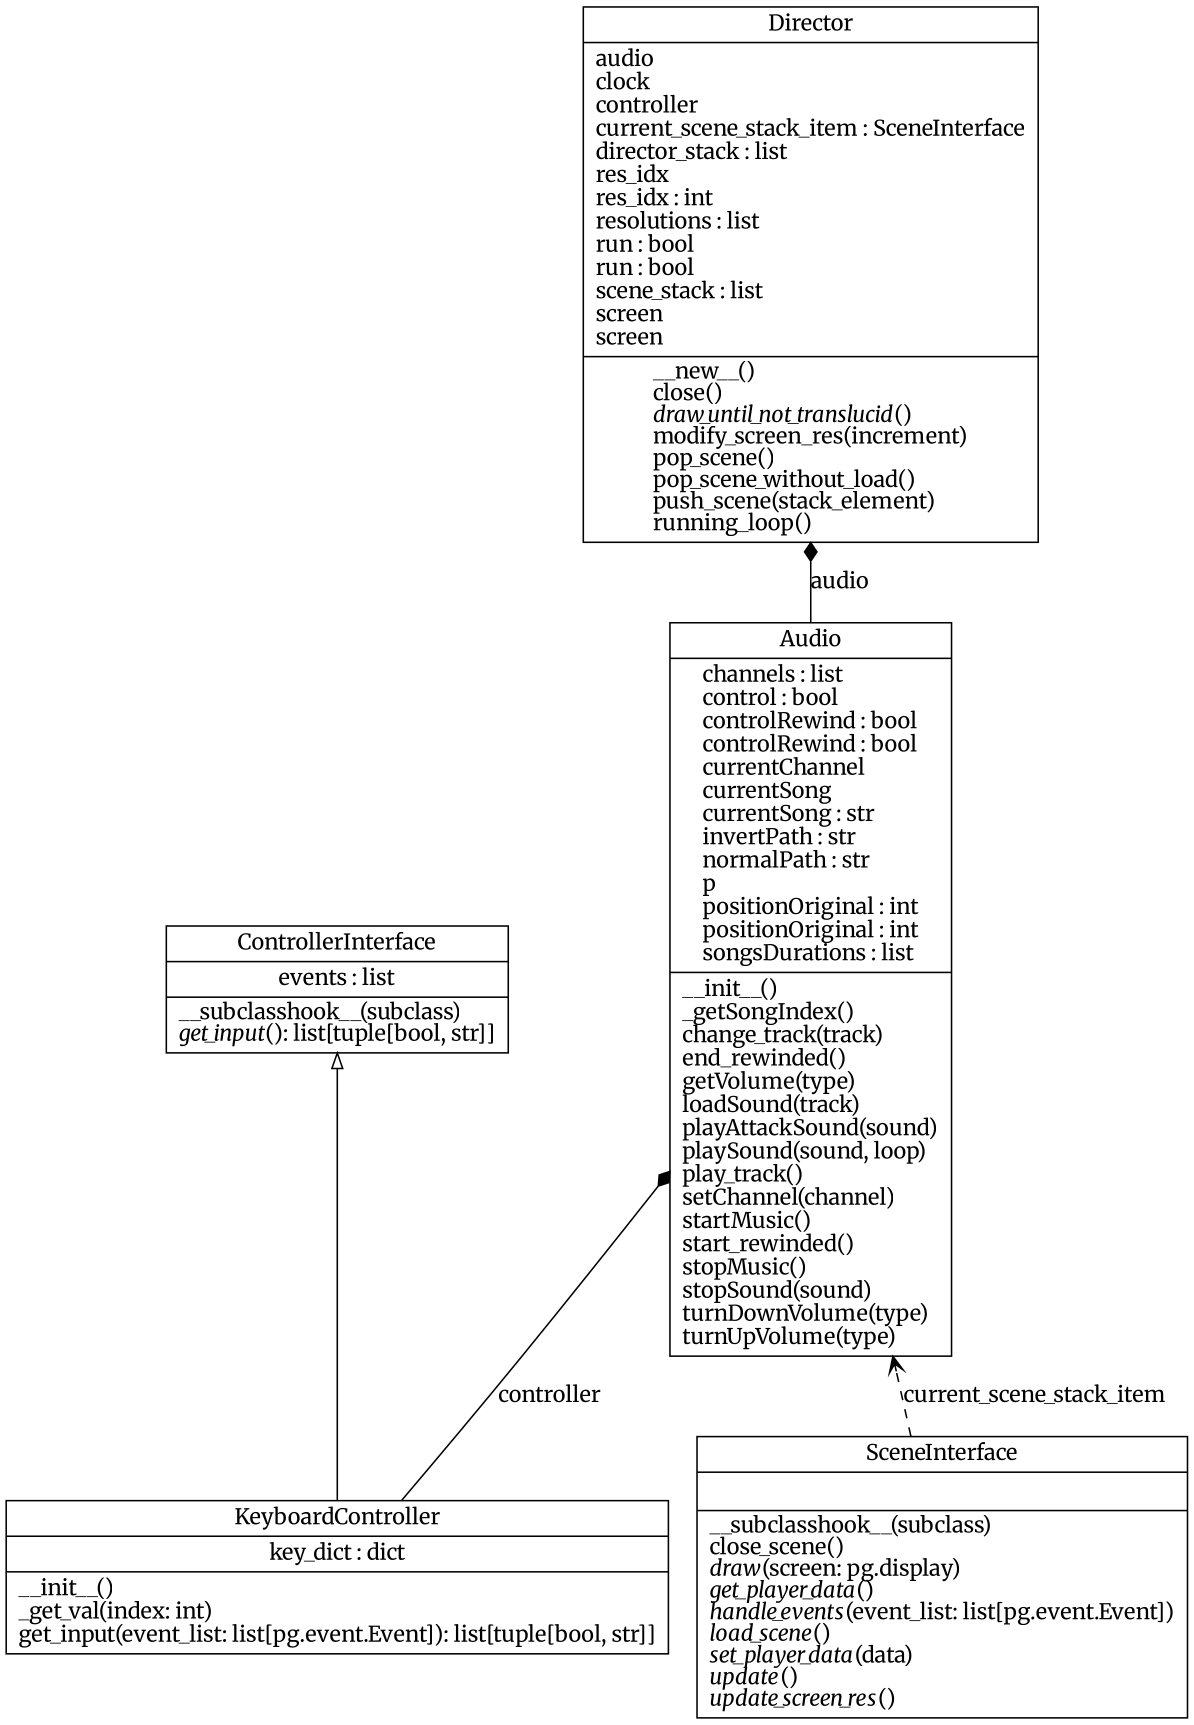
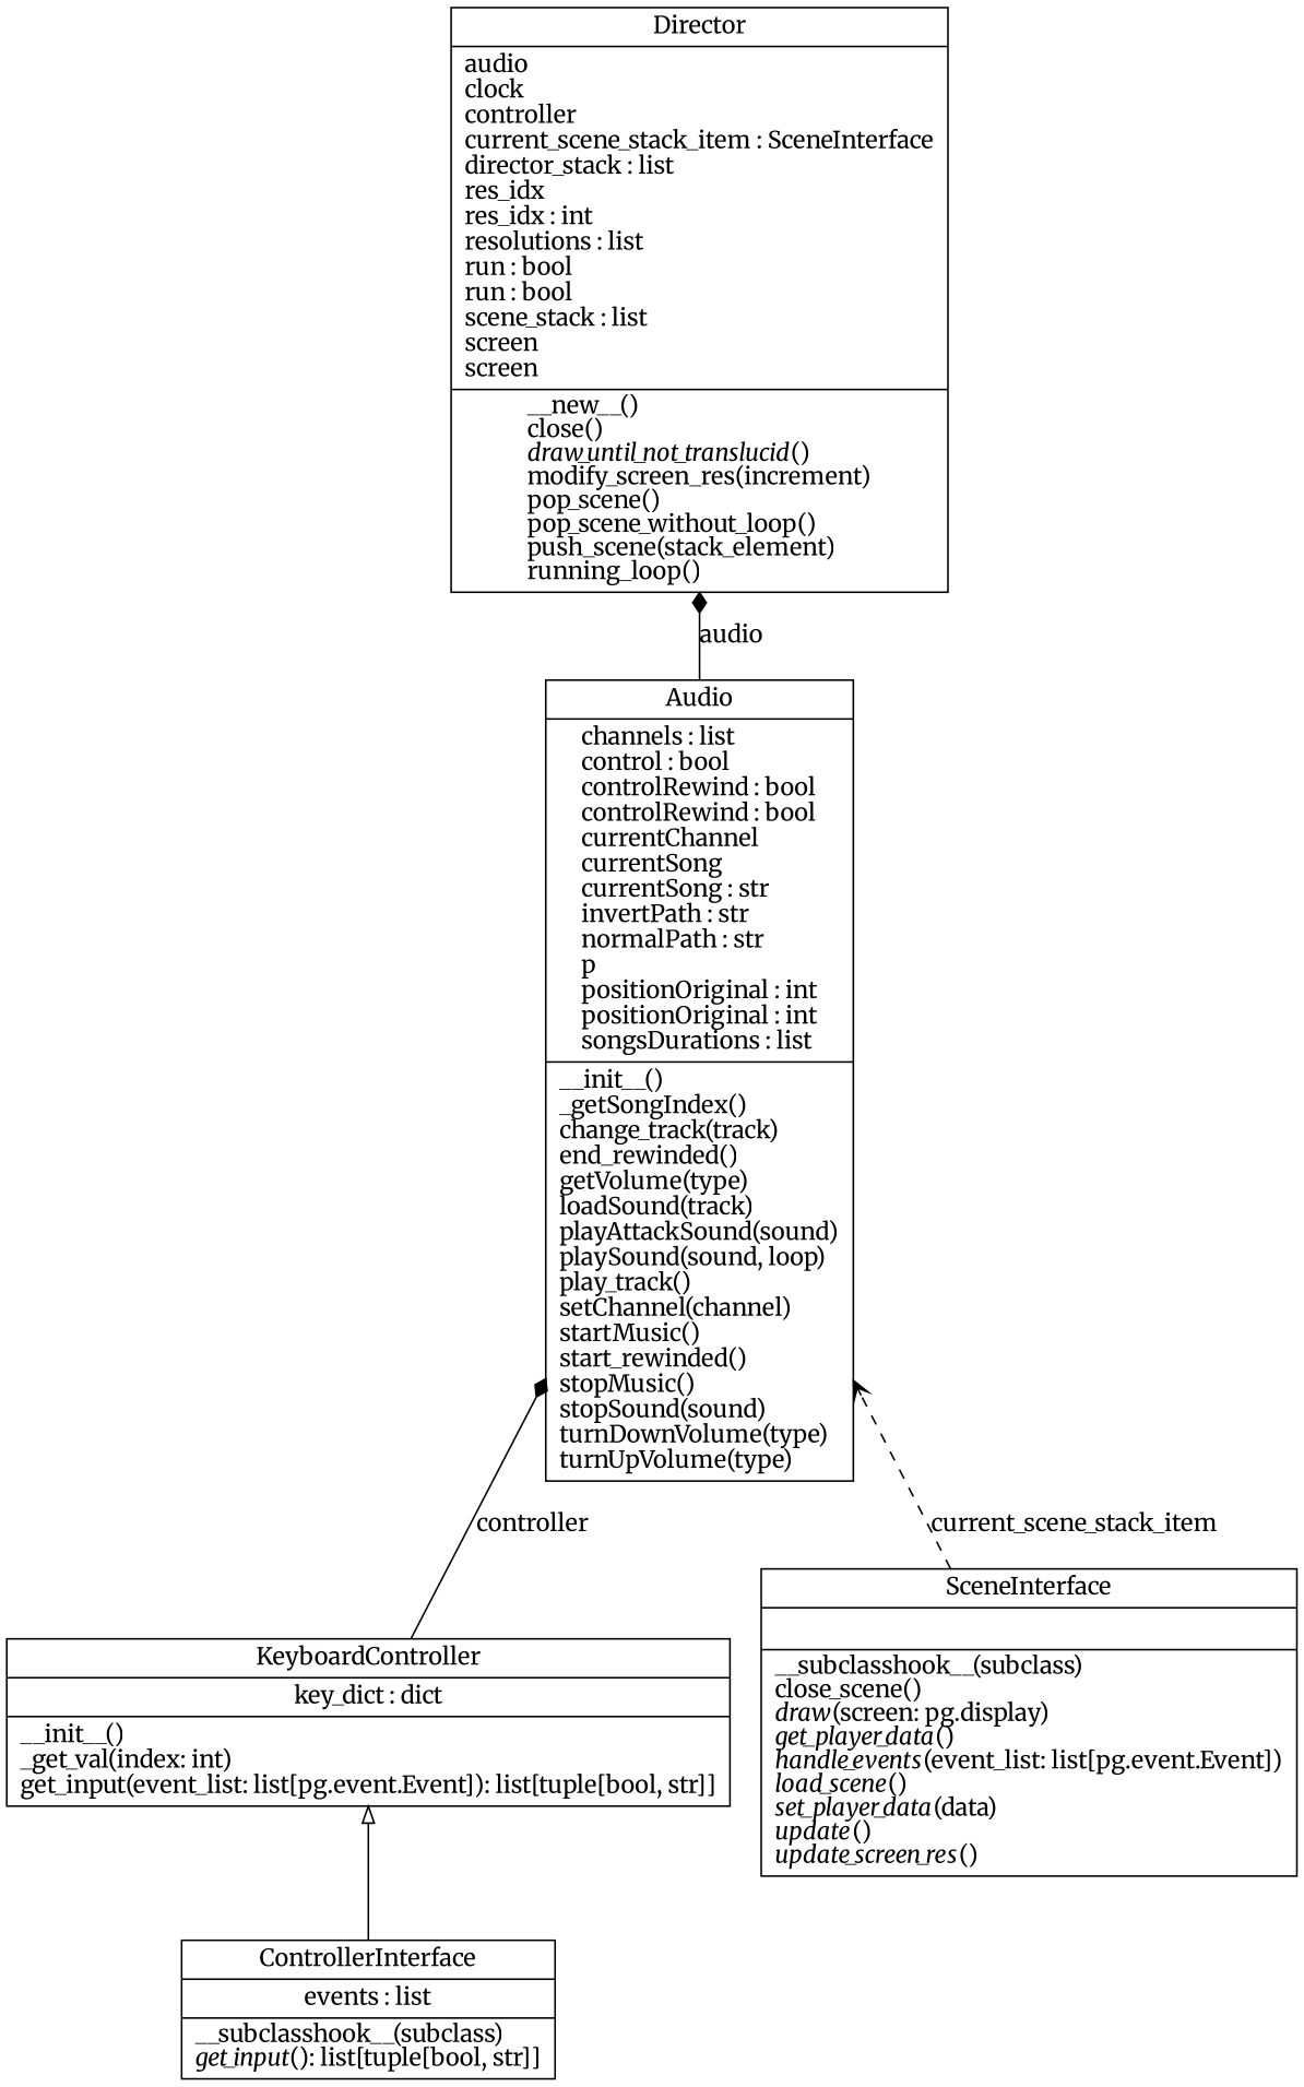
  digraph {
    fontname=Merriweather
    rankdir=BT
    node [color=black fontcolor=black fontname=Merriweather shape=record style=solid]
    edge [arrowhead=diamond arrowtail=none fontcolor=black fontname=Merriweather style=solid]
    n1 [label=<{Audio|channels : list<br ALIGN="LEFT"/>control : bool<br ALIGN="LEFT"/>controlRewind : bool<br ALIGN="LEFT"/>controlRewind : bool<br ALIGN="LEFT"/>currentChannel<br ALIGN="LEFT"/>currentSong<br ALIGN="LEFT"/>currentSong : str<br ALIGN="LEFT"/>invertPath : str<br ALIGN="LEFT"/>normalPath : str<br ALIGN="LEFT"/>p<br ALIGN="LEFT"/>positionOriginal : int<br ALIGN="LEFT"/>positionOriginal : int<br ALIGN="LEFT"/>songsDurations : list<br ALIGN="LEFT"/>|__init__()<br ALIGN="LEFT"/>_getSongIndex()<br ALIGN="LEFT"/>change_track(track)<br ALIGN="LEFT"/>end_rewinded()<br ALIGN="LEFT"/>getVolume(type)<br ALIGN="LEFT"/>loadSound(track)<br ALIGN="LEFT"/>playAttackSound(sound)<br ALIGN="LEFT"/>playSound(sound, loop)<br ALIGN="LEFT"/>play_track()<br ALIGN="LEFT"/>setChannel(channel)<br ALIGN="LEFT"/>startMusic()<br ALIGN="LEFT"/>start_rewinded()<br ALIGN="LEFT"/>stopMusic()<br ALIGN="LEFT"/>stopSound(sound)<br ALIGN="LEFT"/>turnDownVolume(type)<br ALIGN="LEFT"/>turnUpVolume(type)<br ALIGN="LEFT"/>}>]
-   n2 [label=<{Director|audio<br ALIGN="LEFT"/>clock<br ALIGN="LEFT"/>controller<br ALIGN="LEFT"/>current_scene_stack_item : SceneInterface<br ALIGN="LEFT"/>director_stack : list<br ALIGN="LEFT"/>res_idx<br ALIGN="LEFT"/>res_idx : int<br ALIGN="LEFT"/>resolutions : list<br ALIGN="LEFT"/>run : bool<br ALIGN="LEFT"/>run : bool<br ALIGN="LEFT"/>scene_stack : list<br ALIGN="LEFT"/>screen<br ALIGN="LEFT"/>screen<br ALIGN="LEFT"/>|__new__()<br ALIGN="LEFT"/>close()<br ALIGN="LEFT"/><I>draw_until_not_translucid</I>()<br ALIGN="LEFT"/>modify_screen_res(increment)<br ALIGN="LEFT"/>pop_scene()<br ALIGN="LEFT"/>pop_scene_without_load()<br ALIGN="LEFT"/>push_scene(stack_element)<br ALIGN="LEFT"/>running_loop()<br ALIGN="LEFT"/>}>]
+   n2 [label=<{Director|audio<br ALIGN="LEFT"/>clock<br ALIGN="LEFT"/>controller<br ALIGN="LEFT"/>current_scene_stack_item : SceneInterface<br ALIGN="LEFT"/>director_stack : list<br ALIGN="LEFT"/>res_idx<br ALIGN="LEFT"/>res_idx : int<br ALIGN="LEFT"/>resolutions : list<br ALIGN="LEFT"/>run : bool<br ALIGN="LEFT"/>run : bool<br ALIGN="LEFT"/>scene_stack : list<br ALIGN="LEFT"/>screen<br ALIGN="LEFT"/>screen<br ALIGN="LEFT"/>|__new__()<br ALIGN="LEFT"/>close()<br ALIGN="LEFT"/><I>draw_until_not_translucid</I>()<br ALIGN="LEFT"/>modify_screen_res(increment)<br ALIGN="LEFT"/>pop_scene()<br ALIGN="LEFT"/>pop_scene_without_loop()<br ALIGN="LEFT"/>push_scene(stack_element)<br ALIGN="LEFT"/>running_loop()<br ALIGN="LEFT"/>}>]
    n3 [label=<{ControllerInterface|events : list<br ALIGN="LEFT"/>|__subclasshook__(subclass)<br ALIGN="LEFT"/><I>get_input</I>(): list[tuple[bool, str]]<br ALIGN="LEFT"/>}>]
    n4 [label=<{KeyboardController|key_dict : dict<br ALIGN="LEFT"/>|__init__()<br ALIGN="LEFT"/>_get_val(index: int)<br ALIGN="LEFT"/>get_input(event_list: list[pg.event.Event]): list[tuple[bool, str]]<br ALIGN="LEFT"/>}>]
    n5 [label=<{SceneInterface|<br ALIGN="LEFT"/>|__subclasshook__(subclass)<br ALIGN="LEFT"/>close_scene()<br ALIGN="LEFT"/><I>draw</I>(screen: pg.display)<br ALIGN="LEFT"/><I>get_player_data</I>()<br ALIGN="LEFT"/><I>handle_events</I>(event_list: list[pg.event.Event])<br ALIGN="LEFT"/><I>load_scene</I>()<br ALIGN="LEFT"/><I>set_player_data</I>(data)<br ALIGN="LEFT"/><I>update</I>()<br ALIGN="LEFT"/><I>update_screen_res</I>()<br ALIGN="LEFT"/>}>]
    n1 -> n2 [label=audio]
    n4 -> n1 [label=controller]
-   n4 -> n3 [arrowhead=empty fontcolor="" style=""]
+   n3 -> n4 [arrowhead=empty fontcolor="" style=""]
    n5 -> n1 [arrowhead=open label=current_scene_stack_item style=dashed arrowtail=""]
  }
